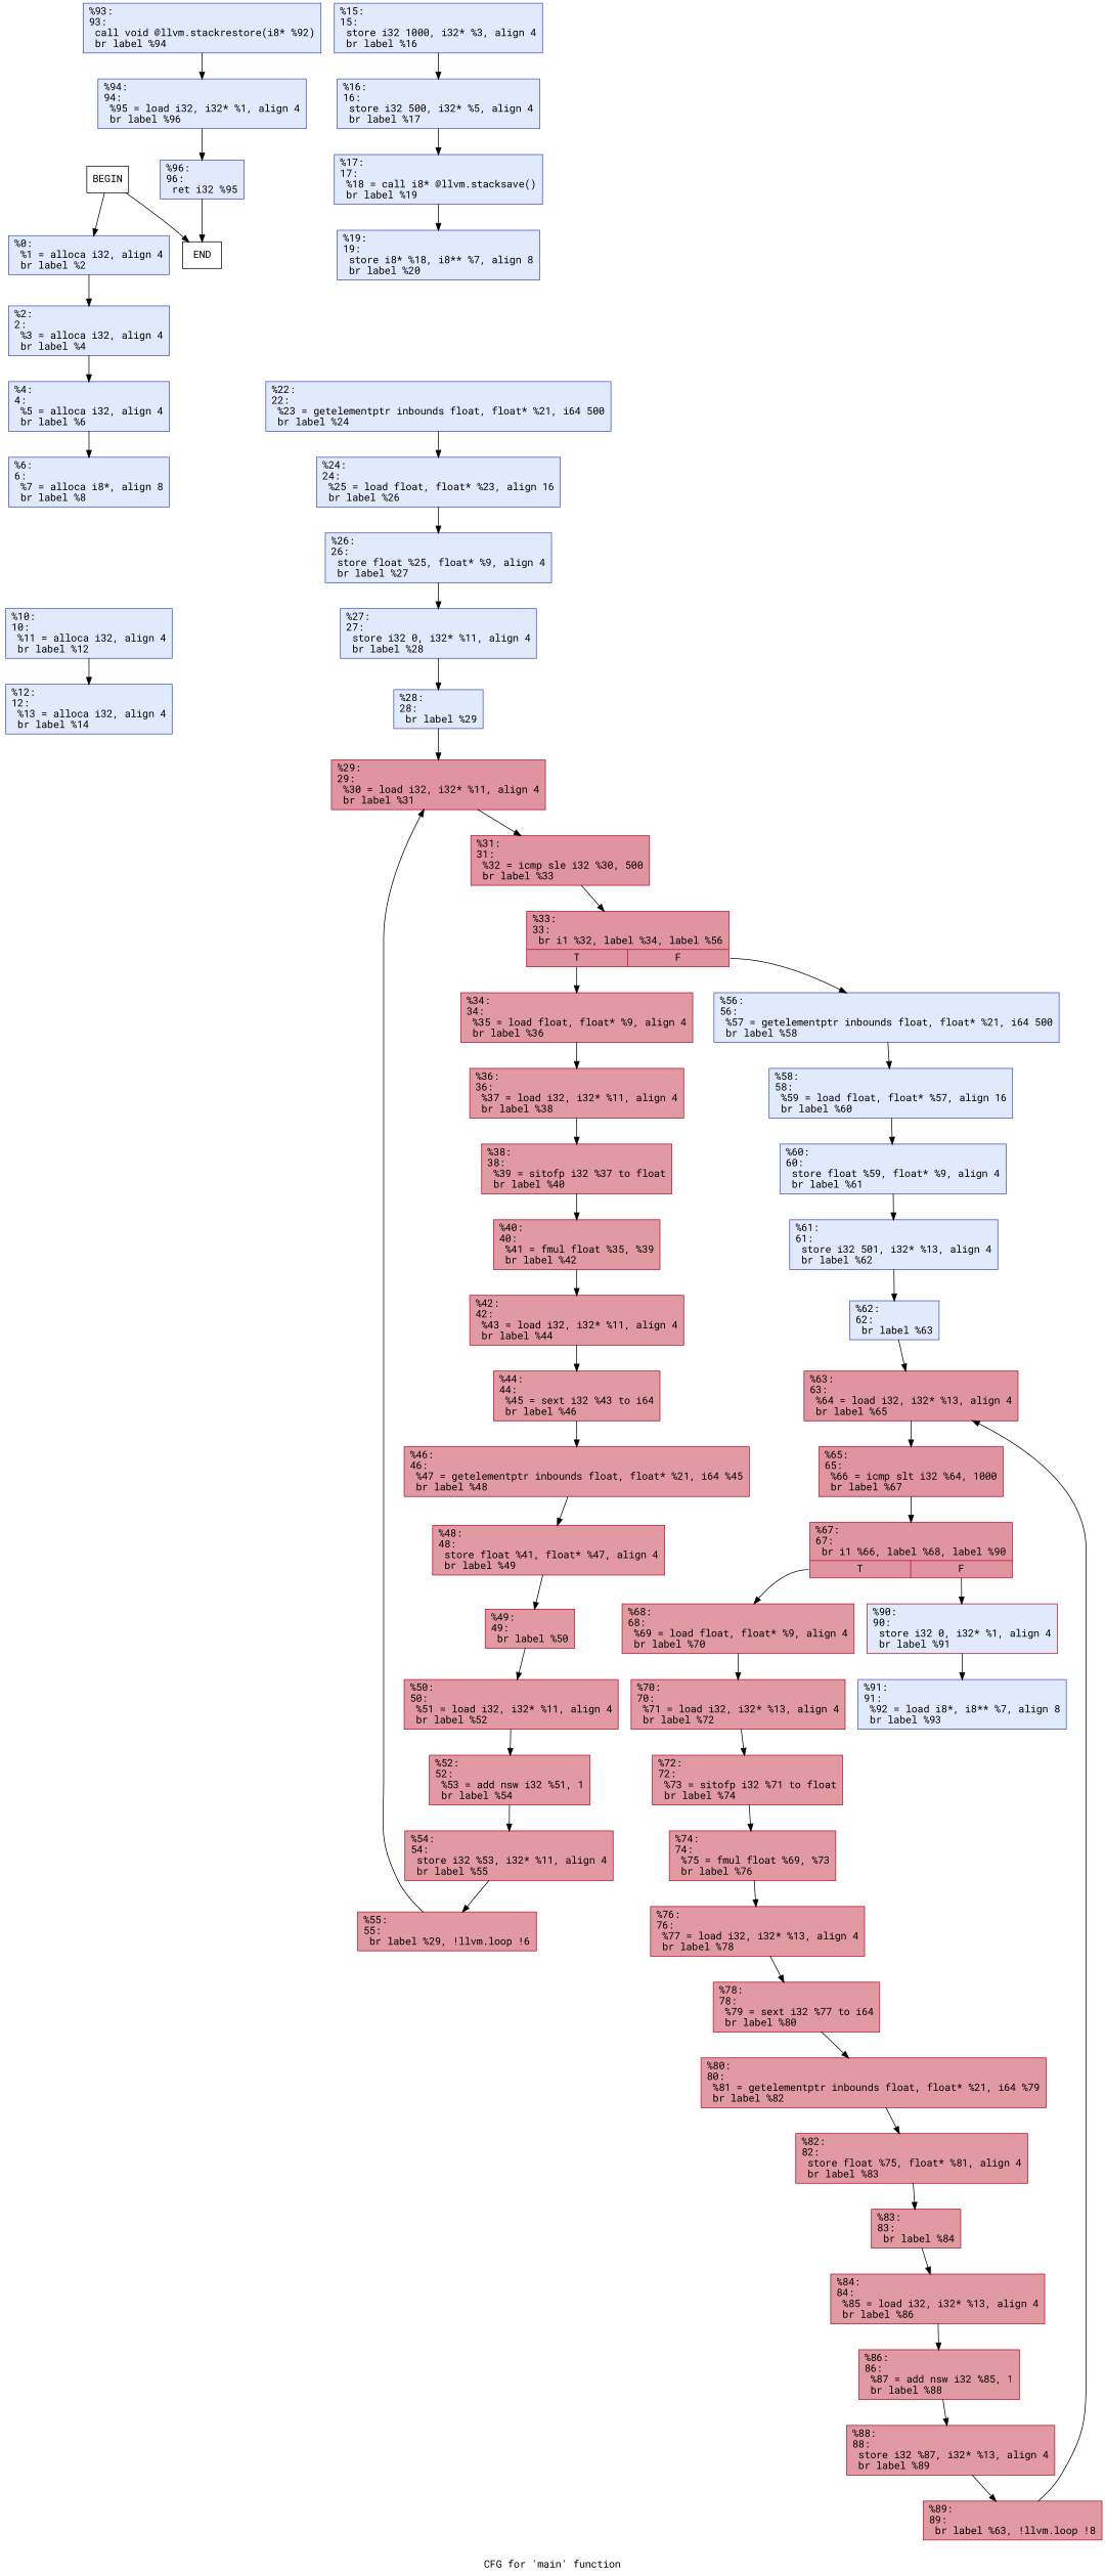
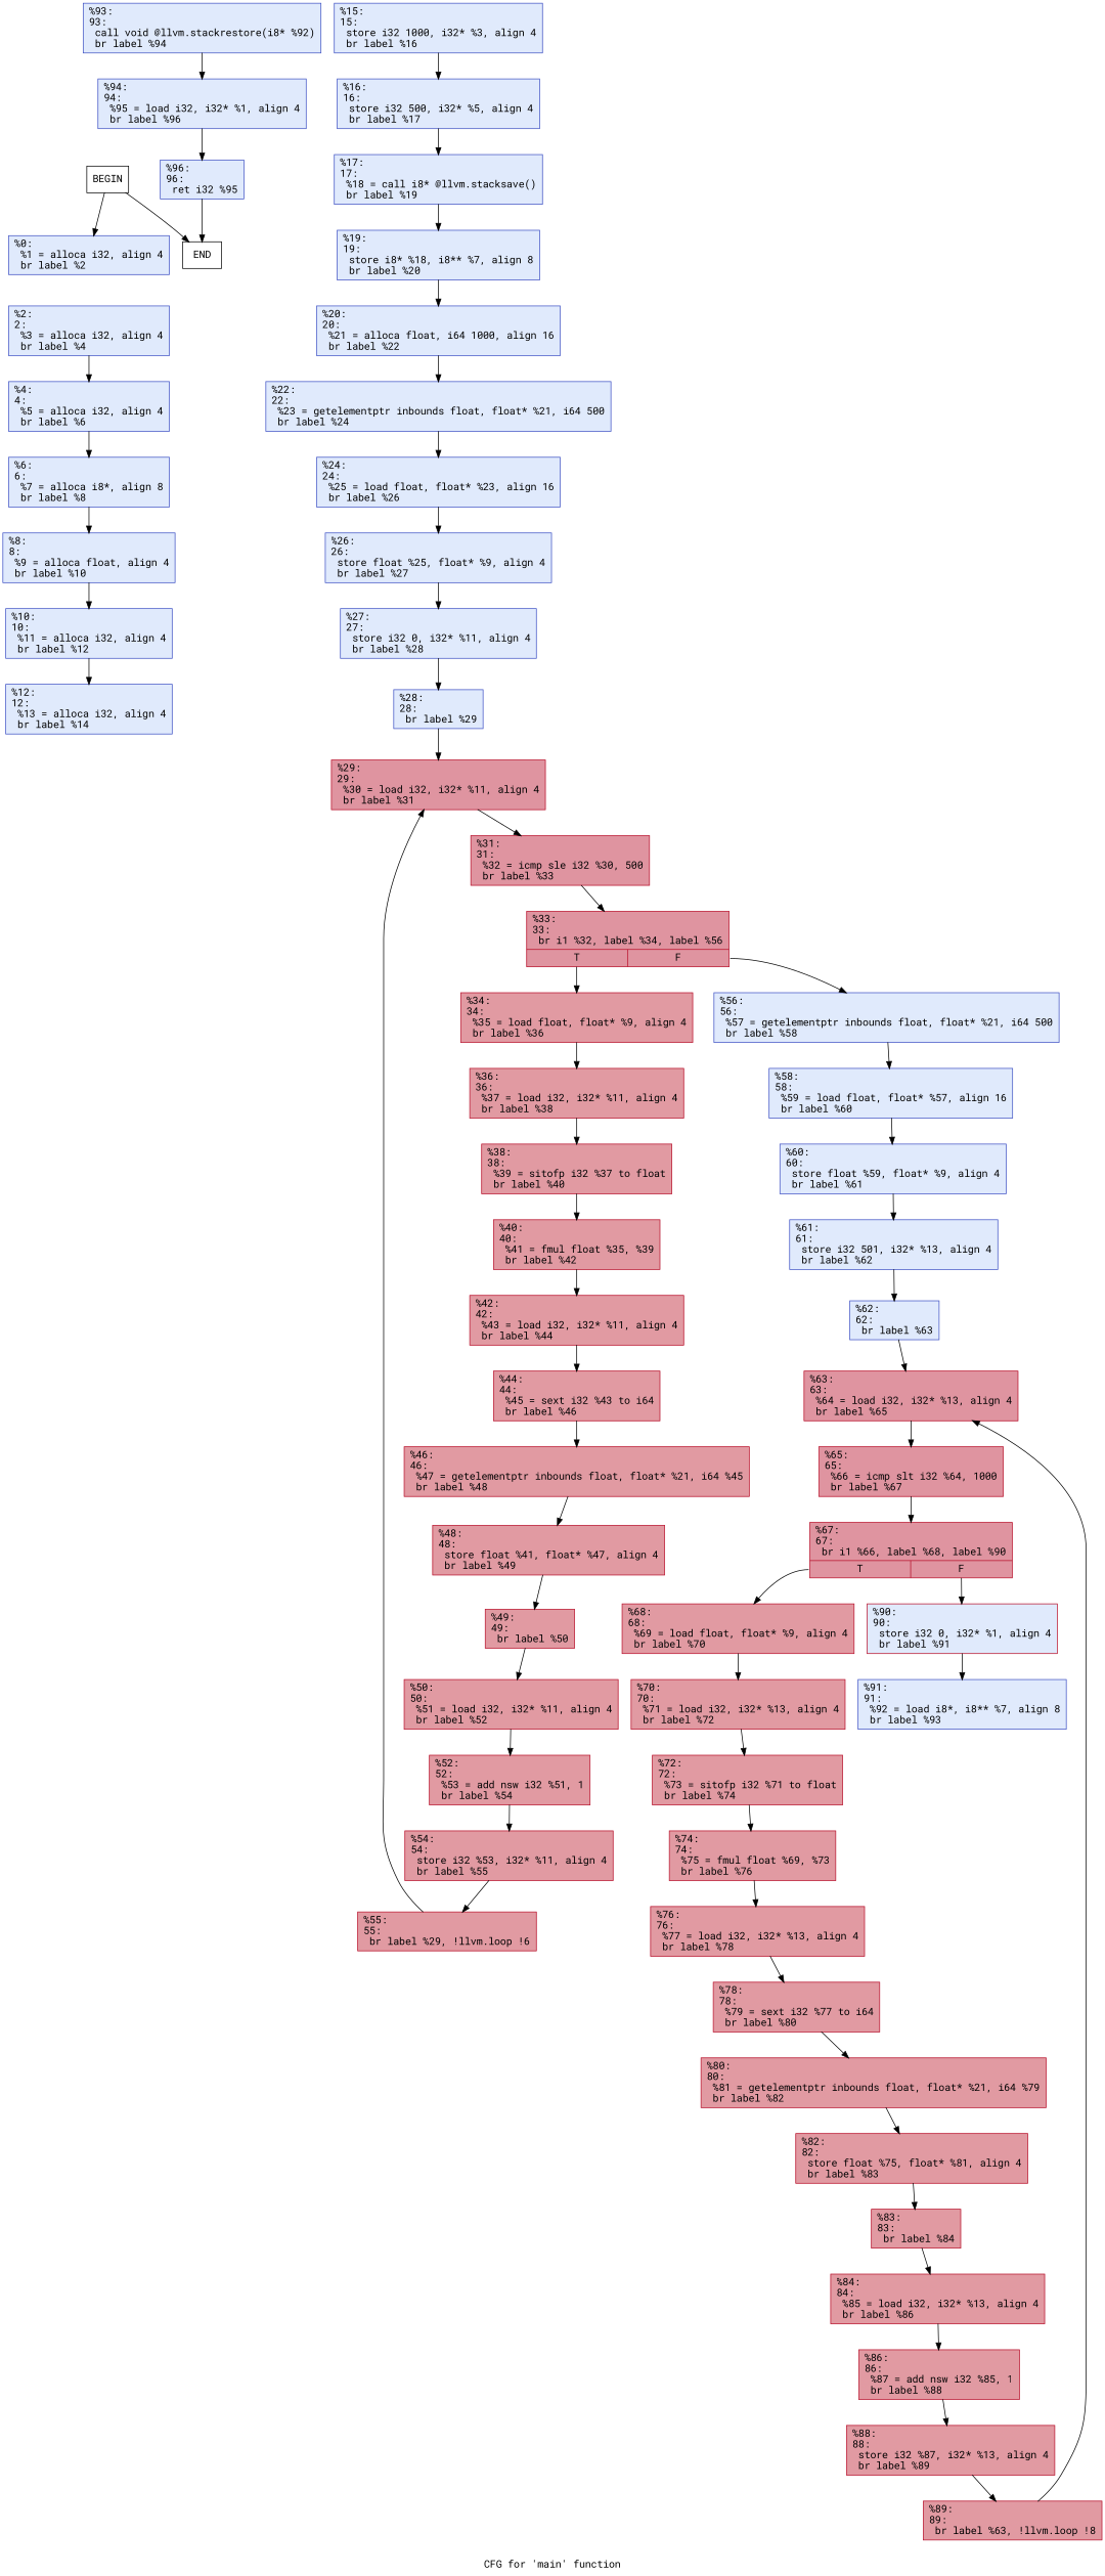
  digraph {
    fontname="Roboto Mono"
    label="CFG for 'main' function"
    node [fontname="Roboto Mono" shape=record color="#b70d28ff" fillcolor="#b9d0f970" style=filled]
    edge [fontname="Roboto Mono"]
    n1 [label=BEGIN color="" fillcolor="" style=""]
    n2 [color="#3d50c3ff" label="{%0:\l  %1 = alloca i32, align 4\l  br label %2\l}"]
    n3 [label=END color="" fillcolor="" style=""]
    n4 [color="#3d50c3ff" label="{%2:\l2:                                                \l  %3 = alloca i32, align 4\l  br label %4\l}"]
    n5 [color="#3d50c3ff" label="{%4:\l4:                                                \l  %5 = alloca i32, align 4\l  br label %6\l}"]
    n6 [color="#3d50c3ff" label="{%6:\l6:                                                \l  %7 = alloca i8*, align 8\l  br label %8\l}"]
+   n7 [color="#3d50c3ff" label="{%8:\l8:                                                \l  %9 = alloca float, align 4\l  br label %10\l}"]
    n8 [color="#3d50c3ff" label="{%10:\l10:                                               \l  %11 = alloca i32, align 4\l  br label %12\l}"]
    n9 [color="#3d50c3ff" label="{%12:\l12:                                               \l  %13 = alloca i32, align 4\l  br label %14\l}"]
    n10 [color="#3d50c3ff" label="{%15:\l15:                                               \l  store i32 1000, i32* %3, align 4\l  br label %16\l}"]
    n11 [color="#3d50c3ff" label="{%16:\l16:                                               \l  store i32 500, i32* %5, align 4\l  br label %17\l}"]
    n12 [color="#3d50c3ff" label="{%17:\l17:                                               \l  %18 = call i8* @llvm.stacksave()\l  br label %19\l}"]
    n13 [color="#3d50c3ff" label="{%19:\l19:                                               \l  store i8* %18, i8** %7, align 8\l  br label %20\l}"]
+   n14 [color="#3d50c3ff" label="{%20:\l20:                                               \l  %21 = alloca float, i64 1000, align 16\l  br label %22\l}"]
    n15 [color="#3d50c3ff" label="{%22:\l22:                                               \l  %23 = getelementptr inbounds float, float* %21, i64 500\l  br label %24\l}"]
    n16 [color="#3d50c3ff" label="{%24:\l24:                                               \l  %25 = load float, float* %23, align 16\l  br label %26\l}"]
    n17 [color="#3d50c3ff" label="{%26:\l26:                                               \l  store float %25, float* %9, align 4\l  br label %27\l}"]
    n18 [color="#3d50c3ff" label="{%27:\l27:                                               \l  store i32 0, i32* %11, align 4\l  br label %28\l}"]
    n19 [color="#3d50c3ff" label="{%28:\l28:                                               \l  br label %29\l}"]
    n20 [fillcolor="#b70d2870" label="{%29:\l29:                                               \l  %30 = load i32, i32* %11, align 4\l  br label %31\l}"]
    n21 [fillcolor="#b70d2870" label="{%31:\l31:                                               \l  %32 = icmp sle i32 %30, 500\l  br label %33\l}"]
    n22 [fillcolor="#b70d2870" label="{%33:\l33:                                               \l  br i1 %32, label %34, label %56\l|{<s0>T|<s1>F}}"]
    n23 [fillcolor="#bb1b2c70" label="{%34:\l34:                                               \l  %35 = load float, float* %9, align 4\l  br label %36\l}"]
    n24 [color="#3d50c3ff" label="{%56:\l56:                                               \l  %57 = getelementptr inbounds float, float* %21, i64 500\l  br label %58\l}"]
    n25 [fillcolor="#bb1b2c70" label="{%36:\l36:                                               \l  %37 = load i32, i32* %11, align 4\l  br label %38\l}"]
    n26 [color="#3d50c3ff" label="{%58:\l58:                                               \l  %59 = load float, float* %57, align 16\l  br label %60\l}"]
    n27 [fillcolor="#bb1b2c70" label="{%38:\l38:                                               \l  %39 = sitofp i32 %37 to float\l  br label %40\l}"]
    n28 [color="#3d50c3ff" label="{%60:\l60:                                               \l  store float %59, float* %9, align 4\l  br label %61\l}"]
    n29 [fillcolor="#bb1b2c70" label="{%40:\l40:                                               \l  %41 = fmul float %35, %39\l  br label %42\l}"]
    n30 [fillcolor="#bb1b2c70" label="{%42:\l42:                                               \l  %43 = load i32, i32* %11, align 4\l  br label %44\l}"]
    n31 [fillcolor="#bb1b2c70" label="{%44:\l44:                                               \l  %45 = sext i32 %43 to i64\l  br label %46\l}"]
    n32 [fillcolor="#bb1b2c70" label="{%46:\l46:                                               \l  %47 = getelementptr inbounds float, float* %21, i64 %45\l  br label %48\l}"]
    n33 [fillcolor="#bb1b2c70" label="{%48:\l48:                                               \l  store float %41, float* %47, align 4\l  br label %49\l}"]
    n34 [fillcolor="#bb1b2c70" label="{%49:\l49:                                               \l  br label %50\l}"]
    n35 [fillcolor="#bb1b2c70" label="{%50:\l50:                                               \l  %51 = load i32, i32* %11, align 4\l  br label %52\l}"]
    n36 [fillcolor="#bb1b2c70" label="{%52:\l52:                                               \l  %53 = add nsw i32 %51, 1\l  br label %54\l}"]
    n37 [fillcolor="#bb1b2c70" label="{%54:\l54:                                               \l  store i32 %53, i32* %11, align 4\l  br label %55\l}"]
    n38 [fillcolor="#bb1b2c70" label="{%55:\l55:                                               \l  br label %29, !llvm.loop !6\l}"]
    n39 [color="#3d50c3ff" label="{%61:\l61:                                               \l  store i32 501, i32* %13, align 4\l  br label %62\l}"]
    n40 [color="#3d50c3ff" label="{%62:\l62:                                               \l  br label %63\l}"]
    n41 [fillcolor="#b70d2870" label="{%63:\l63:                                               \l  %64 = load i32, i32* %13, align 4\l  br label %65\l}"]
    n42 [fillcolor="#b70d2870" label="{%65:\l65:                                               \l  %66 = icmp slt i32 %64, 1000\l  br label %67\l}"]
    n43 [fillcolor="#b70d2870" label="{%67:\l67:                                               \l  br i1 %66, label %68, label %90\l|{<s0>T|<s1>F}}"]
    n44 [fillcolor="#bb1b2c70" label="{%68:\l68:                                               \l  %69 = load float, float* %9, align 4\l  br label %70\l}"]
    n45 [label="{%90:\l90:                                               \l  store i32 0, i32* %1, align 4\l  br label %91\l}"]
    n46 [fillcolor="#bb1b2c70" label="{%70:\l70:                                               \l  %71 = load i32, i32* %13, align 4\l  br label %72\l}"]
    n47 [color="#3d50c3ff" label="{%91:\l91:                                               \l  %92 = load i8*, i8** %7, align 8\l  br label %93\l}"]
    n48 [fillcolor="#bb1b2c70" label="{%72:\l72:                                               \l  %73 = sitofp i32 %71 to float\l  br label %74\l}"]
    n49 [fillcolor="#bb1b2c70" label="{%74:\l74:                                               \l  %75 = fmul float %69, %73\l  br label %76\l}"]
    n50 [fillcolor="#bb1b2c70" label="{%76:\l76:                                               \l  %77 = load i32, i32* %13, align 4\l  br label %78\l}"]
    n51 [fillcolor="#bb1b2c70" label="{%78:\l78:                                               \l  %79 = sext i32 %77 to i64\l  br label %80\l}"]
    n52 [fillcolor="#bb1b2c70" label="{%80:\l80:                                               \l  %81 = getelementptr inbounds float, float* %21, i64 %79\l  br label %82\l}"]
    n53 [fillcolor="#bb1b2c70" label="{%82:\l82:                                               \l  store float %75, float* %81, align 4\l  br label %83\l}"]
    n54 [fillcolor="#bb1b2c70" label="{%83:\l83:                                               \l  br label %84\l}"]
    n55 [fillcolor="#bb1b2c70" label="{%84:\l84:                                               \l  %85 = load i32, i32* %13, align 4\l  br label %86\l}"]
    n56 [fillcolor="#bb1b2c70" label="{%86:\l86:                                               \l  %87 = add nsw i32 %85, 1\l  br label %88\l}"]
    n57 [fillcolor="#bb1b2c70" label="{%88:\l88:                                               \l  store i32 %87, i32* %13, align 4\l  br label %89\l}"]
    n58 [fillcolor="#bb1b2c70" label="{%89:\l89:                                               \l  br label %63, !llvm.loop !8\l}"]
    n59 [color="#3d50c3ff" label="{%93:\l93:                                               \l  call void @llvm.stackrestore(i8* %92)\l  br label %94\l}"]
    n60 [color="#3d50c3ff" label="{%94:\l94:                                               \l  %95 = load i32, i32* %1, align 4\l  br label %96\l}"]
    n61 [color="#3d50c3ff" label="{%96:\l96:                                               \l  ret i32 %95\l}"]
    n1 -> n2
    n1 -> n3
-   n2 -> n4
    n4 -> n5
    n5 -> n6
+   n6 -> n7
+   n7 -> n8
    n8 -> n9
    n10 -> n11
    n11 -> n12
    n12 -> n13
+   n13 -> n14
+   n14 -> n15
    n15 -> n16
    n16 -> n17
    n17 -> n18
    n18 -> n19
    n19 -> n20
    n20 -> n21
    n21 -> n22
    n22 -> n23 [tailport=s0]
    n22 -> n24 [tailport=s1]
    n23 -> n25
    n24 -> n26
    n25 -> n27
    n26 -> n28
    n27 -> n29
    n28 -> n39
    n29 -> n30
    n30 -> n31
    n31 -> n32
    n32 -> n33
    n33 -> n34
    n34 -> n35
    n35 -> n36
    n36 -> n37
    n37 -> n38
    n38 -> n20
    n39 -> n40
    n40 -> n41
    n41 -> n42
    n42 -> n43
    n43 -> n44 [tailport=s0]
    n43 -> n45 [tailport=s1]
    n44 -> n46
    n45 -> n47
    n46 -> n48
    n48 -> n49
    n49 -> n50
    n50 -> n51
    n51 -> n52
    n52 -> n53
    n53 -> n54
    n54 -> n55
    n55 -> n56
    n56 -> n57
    n57 -> n58
    n58 -> n41
    n59 -> n60
    n60 -> n61
    n61 -> n3
  }
